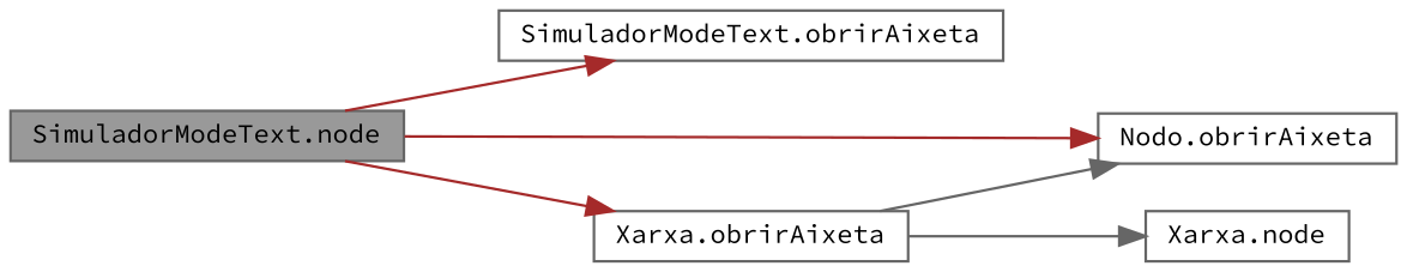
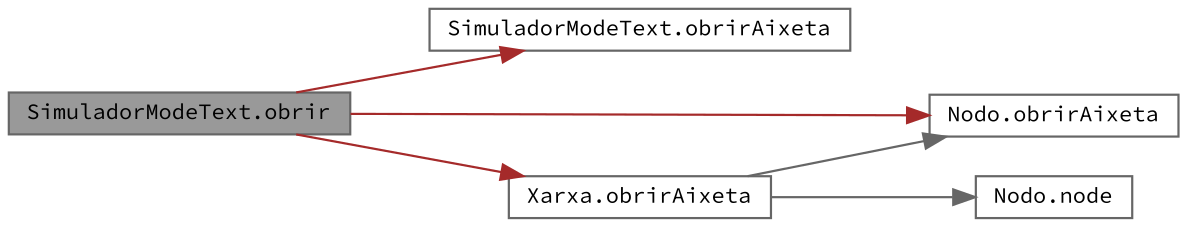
  digraph {
    fontname="Source Code Pro"
    rankdir=LR
    node [color=grey40 fillcolor=white fontname="Source Code Pro" fontsize=10 shape=box style=filled]
    edge [color=brown fontname="Source Code Pro" fontsize=10 labelfontname=Helvetica labelfontsize=10 style=solid]
-   n1 [color=gray40 fillcolor=grey60 fontcolor=black height=0.2 label="SimuladorModeText.node" width=0.4]
+   n1 [color=gray40 fillcolor=grey60 fontcolor=black height=0.2 label="SimuladorModeText.obrir" width=0.4]
    n2 [height=0.2 label="SimuladorModeText.obrirAixeta" width=0.4]
    n3 [height=0.2 label="Xarxa.obrirAixeta" width=0.4]
    n4 [height=0.2 label="Nodo.obrirAixeta" width=0.4]
-   n5 [height=0.2 label="Xarxa.node" width=0.4]
+   n5 [height=0.2 label="Nodo.node" width=0.4]
    n1 -> n2
    n1 -> n3
    n1 -> n4
    n3 -> n4 [color=gray40]
    n3 -> n5 [color=gray40]
  }
